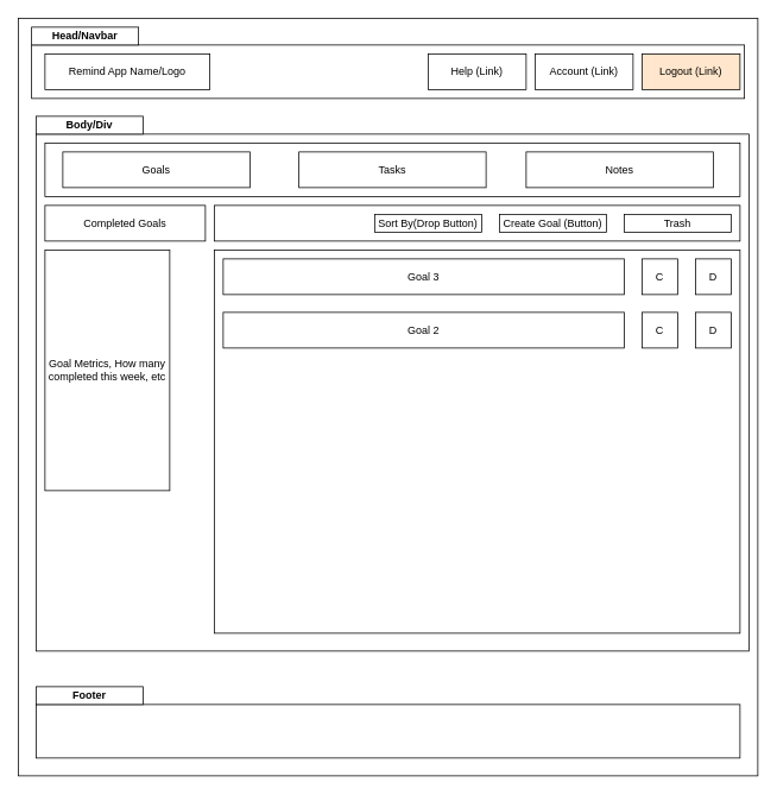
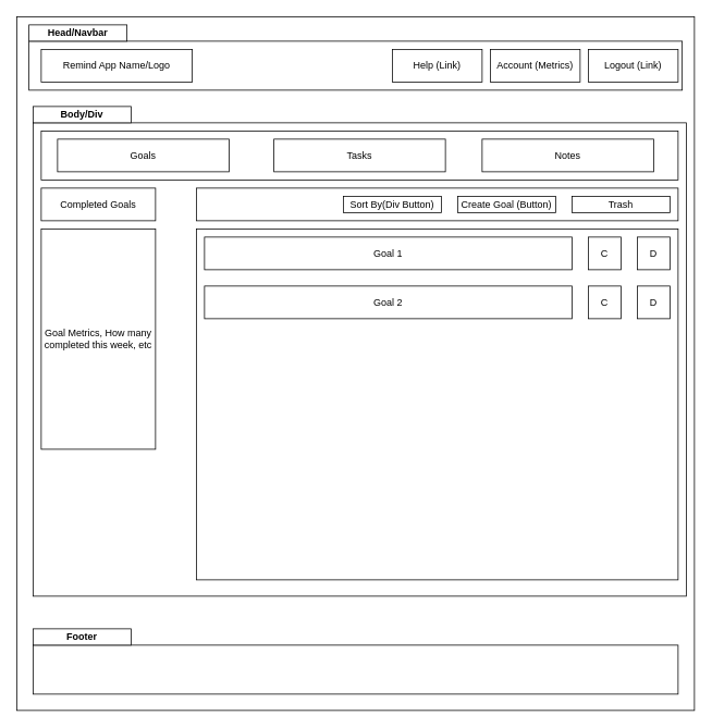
  <mxCell id="0" />
  <mxCell id="1" parent="0" />
  <mxCell id="2" value="" style="rounded=0;whiteSpace=wrap;html=1;" parent="1" vertex="1"><mxGeometry x="20" y="20" width="830" height="850" as="geometry" /></mxCell>
  <mxCell id="3" value="" style="rounded=0;whiteSpace=wrap;html=1;" parent="1" vertex="1"><mxGeometry x="35" y="50" width="800" height="60" as="geometry" /></mxCell>
  <mxCell id="4" value="&lt;b&gt;Head/Navbar&lt;/b&gt;" style="rounded=0;whiteSpace=wrap;html=1;" parent="1" vertex="1"><mxGeometry x="35" y="30" width="120" height="20" as="geometry" /></mxCell>
- <mxCell id="5" value="Logout&amp;nbsp;(Link)" style="rounded=0;whiteSpace=wrap;html=1;fillColor=#ffe6cc;" parent="1" vertex="1"><mxGeometry x="720" y="60" width="110" height="40" as="geometry" /></mxCell>
- <mxCell id="6" value="Account&amp;nbsp;(Link)" style="rounded=0;whiteSpace=wrap;html=1;" parent="1" vertex="1"><mxGeometry x="600" y="60" width="110" height="40" as="geometry" /></mxCell>
+ <mxCell id="5" value="Logout&amp;nbsp;(Link)" style="rounded=0;whiteSpace=wrap;html=1;" parent="1" vertex="1"><mxGeometry x="720" y="60" width="110" height="40" as="geometry" /></mxCell>
+ <mxCell id="6" value="Account&amp;nbsp;(Metrics)" style="rounded=0;whiteSpace=wrap;html=1;" parent="1" vertex="1"><mxGeometry x="600" y="60" width="110" height="40" as="geometry" /></mxCell>
  <mxCell id="7" value="Remind App Name/Logo" style="rounded=0;whiteSpace=wrap;html=1;" parent="1" vertex="1"><mxGeometry x="50" y="60" width="185" height="40" as="geometry" /></mxCell>
  <mxCell id="8" value="" style="rounded=0;whiteSpace=wrap;html=1;" parent="1" vertex="1"><mxGeometry x="40" y="150" width="800" height="580" as="geometry" /></mxCell>
  <mxCell id="9" value="&lt;b&gt;Body/Div&lt;/b&gt;" style="rounded=0;whiteSpace=wrap;html=1;" parent="1" vertex="1"><mxGeometry x="40" y="130" width="120" height="20" as="geometry" /></mxCell>
  <mxCell id="10" value="" style="rounded=0;whiteSpace=wrap;html=1;" parent="1" vertex="1"><mxGeometry x="50" y="160" width="780" height="60" as="geometry" /></mxCell>
  <mxCell id="11" value="Goals" style="rounded=0;whiteSpace=wrap;html=1;" parent="1" vertex="1"><mxGeometry x="70" y="170" width="210" height="40" as="geometry" /></mxCell>
  <mxCell id="12" value="Tasks" style="rounded=0;whiteSpace=wrap;html=1;" parent="1" vertex="1"><mxGeometry x="335" y="170" width="210" height="40" as="geometry" /></mxCell>
  <mxCell id="13" value="Notes" style="rounded=0;whiteSpace=wrap;html=1;" parent="1" vertex="1"><mxGeometry x="590" y="170" width="210" height="40" as="geometry" /></mxCell>
  <mxCell id="14" value="" style="rounded=0;whiteSpace=wrap;html=1;" parent="1" vertex="1"><mxGeometry x="240" y="280" width="590" height="430" as="geometry" /></mxCell>
  <mxCell id="15" value="" style="rounded=0;whiteSpace=wrap;html=1;align=left;" parent="1" vertex="1"><mxGeometry x="40" y="790" width="790" height="60" as="geometry" /></mxCell>
  <mxCell id="16" value="&lt;b&gt;Footer&lt;/b&gt;" style="rounded=0;whiteSpace=wrap;html=1;" parent="1" vertex="1"><mxGeometry x="40" y="770" width="120" height="20" as="geometry" /></mxCell>
- <mxCell id="17" value="Goal 3" style="rounded=0;whiteSpace=wrap;html=1;" parent="1" vertex="1"><mxGeometry x="250" y="290" width="450" height="40" as="geometry" /></mxCell>
+ <mxCell id="17" value="Goal 1" style="rounded=0;whiteSpace=wrap;html=1;" parent="1" vertex="1"><mxGeometry x="250" y="290" width="450" height="40" as="geometry" /></mxCell>
  <mxCell id="18" value="C" style="rounded=0;whiteSpace=wrap;html=1;" parent="1" vertex="1"><mxGeometry x="720" y="290" width="40" height="40" as="geometry" /></mxCell>
  <mxCell id="19" value="D" style="rounded=0;whiteSpace=wrap;html=1;" parent="1" vertex="1"><mxGeometry x="780" y="290" width="40" height="40" as="geometry" /></mxCell>
  <mxCell id="20" value="Goal 2" style="rounded=0;whiteSpace=wrap;html=1;" parent="1" vertex="1"><mxGeometry x="250" y="350" width="450" height="40" as="geometry" /></mxCell>
  <mxCell id="21" value="C" style="rounded=0;whiteSpace=wrap;html=1;direction=west;" parent="1" vertex="1"><mxGeometry x="720" y="350" width="40" height="40" as="geometry" /></mxCell>
  <mxCell id="22" value="D" style="rounded=0;whiteSpace=wrap;html=1;" parent="1" vertex="1"><mxGeometry x="780" y="350" width="40" height="40" as="geometry" /></mxCell>
  <mxCell id="23" value="Goal Metrics, How many completed this week, etc" style="rounded=0;whiteSpace=wrap;html=1;" parent="1" vertex="1"><mxGeometry x="50" y="280" width="140" height="270" as="geometry" /></mxCell>
- <mxCell id="24" value="Completed Goals" style="rounded=0;whiteSpace=wrap;html=1;" parent="1" vertex="1"><mxGeometry x="50" y="230" width="180" height="40" as="geometry" /></mxCell>
+ <mxCell id="24" value="Completed Goals" style="rounded=0;whiteSpace=wrap;html=1;" parent="1" vertex="1"><mxGeometry x="50" y="230" width="140" height="40" as="geometry" /></mxCell>
  <mxCell id="25" value="Help&amp;nbsp;(Link)" style="rounded=0;whiteSpace=wrap;html=1;" vertex="1" parent="1"><mxGeometry x="480" y="60" width="110" height="40" as="geometry" /></mxCell>
  <mxCell id="26" value="&amp;nbsp;" style="rounded=0;whiteSpace=wrap;html=1;align=left;" vertex="1" parent="1"><mxGeometry x="240" y="230" width="590" height="40" as="geometry" /></mxCell>
  <mxCell id="27" value="Create Goal (Button)" style="rounded=0;whiteSpace=wrap;html=1;" vertex="1" parent="1"><mxGeometry x="560" y="240" width="120" height="20" as="geometry" /></mxCell>
  <mxCell id="28" value="Trash" style="rounded=0;whiteSpace=wrap;html=1;" vertex="1" parent="1"><mxGeometry x="700" y="240" width="120" height="20" as="geometry" /></mxCell>
- <mxCell id="29" value="Sort By(Drop Button)" style="rounded=0;whiteSpace=wrap;html=1;" vertex="1" parent="1"><mxGeometry x="420" y="240" width="120" height="20" as="geometry" /></mxCell>
+ <mxCell id="29" value="Sort By(Div Button)" style="rounded=0;whiteSpace=wrap;html=1;" vertex="1" parent="1"><mxGeometry x="420" y="240" width="120" height="20" as="geometry" /></mxCell>
